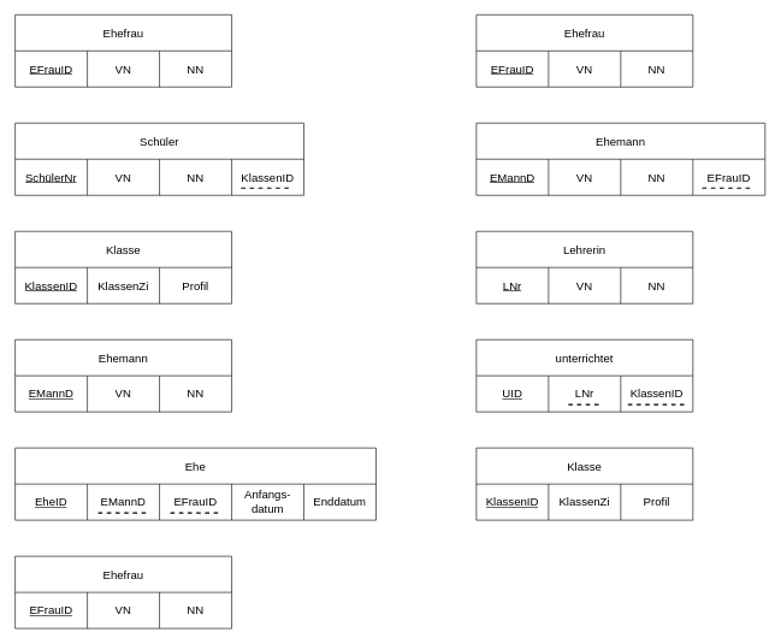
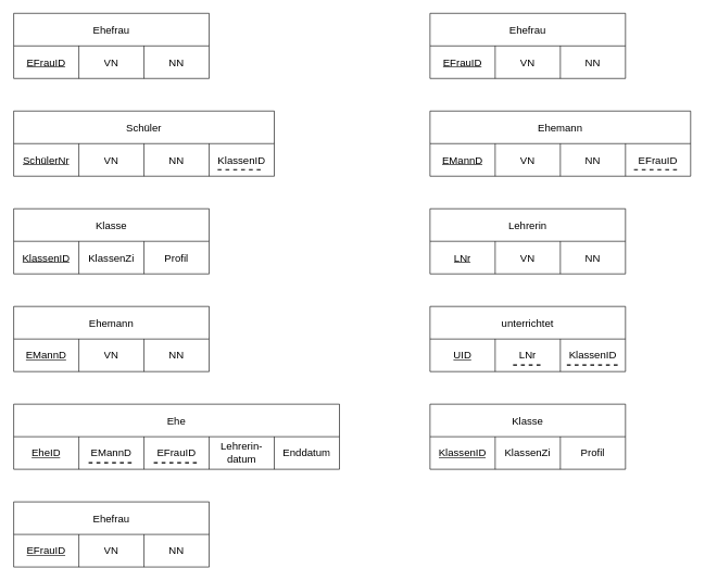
  <mxCell id="0" />
  <mxCell id="1" parent="0" />
  <mxCell id="2" value="Ehefrau" style="shape=table;startSize=50;container=1;collapsible=0;childLayout=tableLayout;strokeColor=default;fontSize=16;" vertex="1" parent="1"><mxGeometry width="300" height="100.0" as="geometry" x="20" y="20" /></mxCell>
  <mxCell id="3" value="" style="shape=tableRow;horizontal=0;startSize=0;swimlaneHead=0;swimlaneBody=0;strokeColor=inherit;top=0;left=0;bottom=0;right=0;collapsible=0;dropTarget=0;fillColor=none;points=[[0,0.5],[1,0.5]];portConstraint=eastwest;fontSize=16;" vertex="1" parent="2"><mxGeometry y="50" width="300" height="50" as="geometry" /></mxCell>
  <mxCell id="4" value="&lt;u&gt;EFrauID&lt;/u&gt;" style="shape=partialRectangle;html=1;whiteSpace=wrap;connectable=0;strokeColor=inherit;overflow=hidden;fillColor=none;top=0;left=0;bottom=0;right=0;pointerEvents=1;fontSize=16;" vertex="1" parent="3"><mxGeometry width="100" height="50" as="geometry"><mxRectangle width="100" height="50" as="alternateBounds" /></mxGeometry></mxCell>
  <mxCell id="5" value="VN" style="shape=partialRectangle;html=1;whiteSpace=wrap;connectable=0;strokeColor=inherit;overflow=hidden;fillColor=none;top=0;left=0;bottom=0;right=0;pointerEvents=1;fontSize=16;" vertex="1" parent="3"><mxGeometry x="100" width="100" height="50" as="geometry"><mxRectangle width="100" height="50" as="alternateBounds" /></mxGeometry></mxCell>
  <mxCell id="6" value="NN" style="shape=partialRectangle;html=1;whiteSpace=wrap;connectable=0;strokeColor=inherit;overflow=hidden;fillColor=none;top=0;left=0;bottom=0;right=0;pointerEvents=1;fontSize=16;" vertex="1" parent="3"><mxGeometry x="200" width="100" height="50" as="geometry"><mxRectangle width="100" height="50" as="alternateBounds" /></mxGeometry></mxCell>
  <mxCell id="7" value="" style="endArrow=none;dashed=1;html=1;rounded=0;strokeWidth=2;" edge="1" parent="1"><mxGeometry width="50" height="50" relative="1" as="geometry"><mxPoint x="235" y="710" as="sourcePoint" /><mxPoint x="305" y="710" as="targetPoint" /><Array as="points"><mxPoint x="265" y="710" /></Array></mxGeometry></mxCell>
  <mxCell id="8" value="" style="group" vertex="1" connectable="0" parent="1"><mxGeometry x="659" y="170" width="400" height="100.0" as="geometry" /></mxCell>
  <mxCell id="9" value="Ehemann" style="shape=table;startSize=50;container=1;collapsible=0;childLayout=tableLayout;strokeColor=default;fontSize=16;" vertex="1" parent="8"><mxGeometry width="400" height="100.0" as="geometry" /></mxCell>
  <mxCell id="10" value="" style="shape=tableRow;horizontal=0;startSize=0;swimlaneHead=0;swimlaneBody=0;strokeColor=inherit;top=0;left=0;bottom=0;right=0;collapsible=0;dropTarget=0;fillColor=none;points=[[0,0.5],[1,0.5]];portConstraint=eastwest;fontSize=16;" vertex="1" parent="9"><mxGeometry y="50" width="400" height="50" as="geometry" /></mxCell>
  <mxCell id="11" value="&lt;u&gt;EMannD&lt;/u&gt;" style="shape=partialRectangle;html=1;whiteSpace=wrap;connectable=0;strokeColor=inherit;overflow=hidden;fillColor=none;top=0;left=0;bottom=0;right=0;pointerEvents=1;fontSize=16;" vertex="1" parent="10"><mxGeometry width="100" height="50" as="geometry"><mxRectangle width="100" height="50" as="alternateBounds" /></mxGeometry></mxCell>
  <mxCell id="12" value="VN" style="shape=partialRectangle;html=1;whiteSpace=wrap;connectable=0;strokeColor=inherit;overflow=hidden;fillColor=none;top=0;left=0;bottom=0;right=0;pointerEvents=1;fontSize=16;" vertex="1" parent="10"><mxGeometry x="100" width="100" height="50" as="geometry"><mxRectangle width="100" height="50" as="alternateBounds" /></mxGeometry></mxCell>
  <mxCell id="13" value="NN" style="shape=partialRectangle;html=1;whiteSpace=wrap;connectable=0;strokeColor=inherit;overflow=hidden;fillColor=none;top=0;left=0;bottom=0;right=0;pointerEvents=1;fontSize=16;" vertex="1" parent="10"><mxGeometry x="200" width="100" height="50" as="geometry"><mxRectangle width="100" height="50" as="alternateBounds" /></mxGeometry></mxCell>
  <mxCell id="14" value="EFrauID" style="shape=partialRectangle;html=1;whiteSpace=wrap;connectable=0;strokeColor=inherit;overflow=hidden;fillColor=none;top=0;left=0;bottom=0;right=0;pointerEvents=1;fontSize=16;" vertex="1" parent="10"><mxGeometry x="300" width="100" height="50" as="geometry"><mxRectangle width="100" height="50" as="alternateBounds" /></mxGeometry></mxCell>
  <mxCell id="15" value="" style="endArrow=none;dashed=1;html=1;rounded=0;strokeWidth=2;" edge="1" parent="8"><mxGeometry width="50" height="50" relative="1" as="geometry"><mxPoint x="313" y="90" as="sourcePoint" /><mxPoint x="383" y="90" as="targetPoint" /></mxGeometry></mxCell>
  <mxCell id="16" value="Klasse" style="shape=table;startSize=50;container=1;collapsible=0;childLayout=tableLayout;strokeColor=default;fontSize=16;" vertex="1" parent="1"><mxGeometry y="320" width="300" height="100.0" as="geometry" x="20" /></mxCell>
  <mxCell id="17" value="" style="shape=tableRow;horizontal=0;startSize=0;swimlaneHead=0;swimlaneBody=0;strokeColor=inherit;top=0;left=0;bottom=0;right=0;collapsible=0;dropTarget=0;fillColor=none;points=[[0,0.5],[1,0.5]];portConstraint=eastwest;fontSize=16;" vertex="1" parent="16"><mxGeometry y="50" width="300" height="50" as="geometry" /></mxCell>
  <mxCell id="18" value="&lt;u&gt;KlassenID&lt;/u&gt;" style="shape=partialRectangle;html=1;whiteSpace=wrap;connectable=0;strokeColor=inherit;overflow=hidden;fillColor=none;top=0;left=0;bottom=0;right=0;pointerEvents=1;fontSize=16;" vertex="1" parent="17"><mxGeometry width="100" height="50" as="geometry"><mxRectangle width="100" height="50" as="alternateBounds" /></mxGeometry></mxCell>
  <mxCell id="19" value="KlassenZi" style="shape=partialRectangle;html=1;whiteSpace=wrap;connectable=0;strokeColor=inherit;overflow=hidden;fillColor=none;top=0;left=0;bottom=0;right=0;pointerEvents=1;fontSize=16;" vertex="1" parent="17"><mxGeometry x="100" width="100" height="50" as="geometry"><mxRectangle width="100" height="50" as="alternateBounds" /></mxGeometry></mxCell>
  <mxCell id="20" value="Profil" style="shape=partialRectangle;html=1;whiteSpace=wrap;connectable=0;strokeColor=inherit;overflow=hidden;fillColor=none;top=0;left=0;bottom=0;right=0;pointerEvents=1;fontSize=16;" vertex="1" parent="17"><mxGeometry x="200" width="100" height="50" as="geometry"><mxRectangle width="100" height="50" as="alternateBounds" /></mxGeometry></mxCell>
  <mxCell id="21" value="" style="group" vertex="1" connectable="0" parent="1"><mxGeometry y="170" width="400" height="100.0" as="geometry" x="20" /></mxCell>
  <mxCell id="22" value="Schüler" style="shape=table;startSize=50;container=1;collapsible=0;childLayout=tableLayout;strokeColor=default;fontSize=16;" vertex="1" parent="21"><mxGeometry width="400" height="100.0" as="geometry" /></mxCell>
  <mxCell id="23" value="" style="shape=tableRow;horizontal=0;startSize=0;swimlaneHead=0;swimlaneBody=0;strokeColor=inherit;top=0;left=0;bottom=0;right=0;collapsible=0;dropTarget=0;fillColor=none;points=[[0,0.5],[1,0.5]];portConstraint=eastwest;fontSize=16;" vertex="1" parent="22"><mxGeometry y="50" width="400" height="50" as="geometry" /></mxCell>
  <mxCell id="24" value="&lt;u&gt;SchülerNr&lt;/u&gt;" style="shape=partialRectangle;html=1;whiteSpace=wrap;connectable=0;strokeColor=inherit;overflow=hidden;fillColor=none;top=0;left=0;bottom=0;right=0;pointerEvents=1;fontSize=16;" vertex="1" parent="23"><mxGeometry width="100" height="50" as="geometry"><mxRectangle width="100" height="50" as="alternateBounds" /></mxGeometry></mxCell>
  <mxCell id="25" value="VN" style="shape=partialRectangle;html=1;whiteSpace=wrap;connectable=0;strokeColor=inherit;overflow=hidden;fillColor=none;top=0;left=0;bottom=0;right=0;pointerEvents=1;fontSize=16;" vertex="1" parent="23"><mxGeometry x="100" width="100" height="50" as="geometry"><mxRectangle width="100" height="50" as="alternateBounds" /></mxGeometry></mxCell>
  <mxCell id="26" value="NN" style="shape=partialRectangle;html=1;whiteSpace=wrap;connectable=0;strokeColor=inherit;overflow=hidden;fillColor=none;top=0;left=0;bottom=0;right=0;pointerEvents=1;fontSize=16;" vertex="1" parent="23"><mxGeometry x="200" width="100" height="50" as="geometry"><mxRectangle width="100" height="50" as="alternateBounds" /></mxGeometry></mxCell>
  <mxCell id="27" value="KlassenID" style="shape=partialRectangle;html=1;whiteSpace=wrap;connectable=0;strokeColor=inherit;overflow=hidden;fillColor=none;top=0;left=0;bottom=0;right=0;pointerEvents=1;fontSize=16;" vertex="1" parent="23"><mxGeometry x="300" width="100" height="50" as="geometry"><mxRectangle width="100" height="50" as="alternateBounds" /></mxGeometry></mxCell>
  <mxCell id="28" value="" style="endArrow=none;dashed=1;html=1;rounded=0;strokeWidth=2;" edge="1" parent="21"><mxGeometry width="50" height="50" relative="1" as="geometry"><mxPoint x="313" y="90" as="sourcePoint" /><mxPoint x="383" y="90" as="targetPoint" /></mxGeometry></mxCell>
  <mxCell id="29" value="Lehrerin" style="shape=table;startSize=50;container=1;collapsible=0;childLayout=tableLayout;strokeColor=default;fontSize=16;" vertex="1" parent="1"><mxGeometry x="659" y="320" width="300" height="100.0" as="geometry" /></mxCell>
  <mxCell id="30" value="" style="shape=tableRow;horizontal=0;startSize=0;swimlaneHead=0;swimlaneBody=0;strokeColor=inherit;top=0;left=0;bottom=0;right=0;collapsible=0;dropTarget=0;fillColor=none;points=[[0,0.5],[1,0.5]];portConstraint=eastwest;fontSize=16;" vertex="1" parent="29"><mxGeometry y="50" width="300" height="50" as="geometry" /></mxCell>
  <mxCell id="31" value="&lt;u&gt;LNr&lt;/u&gt;" style="shape=partialRectangle;html=1;whiteSpace=wrap;connectable=0;strokeColor=inherit;overflow=hidden;fillColor=none;top=0;left=0;bottom=0;right=0;pointerEvents=1;fontSize=16;" vertex="1" parent="30"><mxGeometry width="100" height="50" as="geometry"><mxRectangle width="100" height="50" as="alternateBounds" /></mxGeometry></mxCell>
  <mxCell id="32" value="VN" style="shape=partialRectangle;html=1;whiteSpace=wrap;connectable=0;strokeColor=inherit;overflow=hidden;fillColor=none;top=0;left=0;bottom=0;right=0;pointerEvents=1;fontSize=16;" vertex="1" parent="30"><mxGeometry x="100" width="100" height="50" as="geometry"><mxRectangle width="100" height="50" as="alternateBounds" /></mxGeometry></mxCell>
  <mxCell id="33" value="NN" style="shape=partialRectangle;html=1;whiteSpace=wrap;connectable=0;strokeColor=inherit;overflow=hidden;fillColor=none;top=0;left=0;bottom=0;right=0;pointerEvents=1;fontSize=16;" vertex="1" parent="30"><mxGeometry x="200" width="100" height="50" as="geometry"><mxRectangle width="100" height="50" as="alternateBounds" /></mxGeometry></mxCell>
  <mxCell id="34" value="Ehemann" style="shape=table;startSize=50;container=1;collapsible=0;childLayout=tableLayout;strokeColor=default;fontSize=16;" vertex="1" parent="1"><mxGeometry y="470" width="300" height="100.0" as="geometry" x="20" /></mxCell>
  <mxCell id="35" value="" style="shape=tableRow;horizontal=0;startSize=0;swimlaneHead=0;swimlaneBody=0;strokeColor=inherit;top=0;left=0;bottom=0;right=0;collapsible=0;dropTarget=0;fillColor=none;points=[[0,0.5],[1,0.5]];portConstraint=eastwest;fontSize=16;" vertex="1" parent="34"><mxGeometry y="50" width="300" height="50" as="geometry" /></mxCell>
  <mxCell id="36" value="&lt;u&gt;EMannD&lt;/u&gt;" style="shape=partialRectangle;html=1;whiteSpace=wrap;connectable=0;strokeColor=inherit;overflow=hidden;fillColor=none;top=0;left=0;bottom=0;right=0;pointerEvents=1;fontSize=16;" vertex="1" parent="35"><mxGeometry width="100" height="50" as="geometry"><mxRectangle width="100" height="50" as="alternateBounds" /></mxGeometry></mxCell>
  <mxCell id="37" value="VN" style="shape=partialRectangle;html=1;whiteSpace=wrap;connectable=0;strokeColor=inherit;overflow=hidden;fillColor=none;top=0;left=0;bottom=0;right=0;pointerEvents=1;fontSize=16;" vertex="1" parent="35"><mxGeometry x="100" width="100" height="50" as="geometry"><mxRectangle width="100" height="50" as="alternateBounds" /></mxGeometry></mxCell>
  <mxCell id="38" value="NN" style="shape=partialRectangle;html=1;whiteSpace=wrap;connectable=0;strokeColor=inherit;overflow=hidden;fillColor=none;top=0;left=0;bottom=0;right=0;pointerEvents=1;fontSize=16;" vertex="1" parent="35"><mxGeometry x="200" width="100" height="50" as="geometry"><mxRectangle width="100" height="50" as="alternateBounds" /></mxGeometry></mxCell>
  <mxCell id="39" value="unterrichtet" style="shape=table;startSize=50;container=1;collapsible=0;childLayout=tableLayout;strokeColor=default;fontSize=16;" vertex="1" parent="1"><mxGeometry x="659" y="470" width="300" height="100.0" as="geometry" /></mxCell>
  <mxCell id="40" value="" style="shape=tableRow;horizontal=0;startSize=0;swimlaneHead=0;swimlaneBody=0;strokeColor=inherit;top=0;left=0;bottom=0;right=0;collapsible=0;dropTarget=0;fillColor=none;points=[[0,0.5],[1,0.5]];portConstraint=eastwest;fontSize=16;" vertex="1" parent="39"><mxGeometry y="50" width="300" height="50" as="geometry" /></mxCell>
  <mxCell id="41" value="&lt;u&gt;UID&lt;/u&gt;" style="shape=partialRectangle;html=1;whiteSpace=wrap;connectable=0;strokeColor=inherit;overflow=hidden;fillColor=none;top=0;left=0;bottom=0;right=0;pointerEvents=1;fontSize=16;" vertex="1" parent="40"><mxGeometry width="100" height="50" as="geometry"><mxRectangle width="100" height="50" as="alternateBounds" /></mxGeometry></mxCell>
  <mxCell id="42" value="LNr" style="shape=partialRectangle;html=1;whiteSpace=wrap;connectable=0;strokeColor=inherit;overflow=hidden;fillColor=none;top=0;left=0;bottom=0;right=0;pointerEvents=1;fontSize=16;" vertex="1" parent="40"><mxGeometry x="100" width="100" height="50" as="geometry"><mxRectangle width="100" height="50" as="alternateBounds" /></mxGeometry></mxCell>
  <mxCell id="43" value="KlassenID" style="shape=partialRectangle;html=1;whiteSpace=wrap;connectable=0;strokeColor=inherit;overflow=hidden;fillColor=none;top=0;left=0;bottom=0;right=0;pointerEvents=1;fontSize=16;" vertex="1" parent="40"><mxGeometry x="200" width="100" height="50" as="geometry"><mxRectangle width="100" height="50" as="alternateBounds" /></mxGeometry></mxCell>
  <mxCell id="44" value="Ehefrau" style="shape=table;startSize=50;container=1;collapsible=0;childLayout=tableLayout;strokeColor=default;fontSize=16;" vertex="1" parent="1"><mxGeometry x="659" width="300" height="100.0" as="geometry" y="20" /></mxCell>
  <mxCell id="45" value="" style="shape=tableRow;horizontal=0;startSize=0;swimlaneHead=0;swimlaneBody=0;strokeColor=inherit;top=0;left=0;bottom=0;right=0;collapsible=0;dropTarget=0;fillColor=none;points=[[0,0.5],[1,0.5]];portConstraint=eastwest;fontSize=16;" vertex="1" parent="44"><mxGeometry y="50" width="300" height="50" as="geometry" /></mxCell>
  <mxCell id="46" value="&lt;u&gt;EFrauID&lt;/u&gt;" style="shape=partialRectangle;html=1;whiteSpace=wrap;connectable=0;strokeColor=inherit;overflow=hidden;fillColor=none;top=0;left=0;bottom=0;right=0;pointerEvents=1;fontSize=16;" vertex="1" parent="45"><mxGeometry width="100" height="50" as="geometry"><mxRectangle width="100" height="50" as="alternateBounds" /></mxGeometry></mxCell>
  <mxCell id="47" value="VN" style="shape=partialRectangle;html=1;whiteSpace=wrap;connectable=0;strokeColor=inherit;overflow=hidden;fillColor=none;top=0;left=0;bottom=0;right=0;pointerEvents=1;fontSize=16;" vertex="1" parent="45"><mxGeometry x="100" width="100" height="50" as="geometry"><mxRectangle width="100" height="50" as="alternateBounds" /></mxGeometry></mxCell>
  <mxCell id="48" value="NN" style="shape=partialRectangle;html=1;whiteSpace=wrap;connectable=0;strokeColor=inherit;overflow=hidden;fillColor=none;top=0;left=0;bottom=0;right=0;pointerEvents=1;fontSize=16;" vertex="1" parent="45"><mxGeometry x="200" width="100" height="50" as="geometry"><mxRectangle width="100" height="50" as="alternateBounds" /></mxGeometry></mxCell>
  <mxCell id="49" value="Klasse" style="shape=table;startSize=50;container=1;collapsible=0;childLayout=tableLayout;strokeColor=default;fontSize=16;" vertex="1" parent="1"><mxGeometry x="659" y="620" width="300" height="100.0" as="geometry" /></mxCell>
  <mxCell id="50" value="" style="shape=tableRow;horizontal=0;startSize=0;swimlaneHead=0;swimlaneBody=0;strokeColor=inherit;top=0;left=0;bottom=0;right=0;collapsible=0;dropTarget=0;fillColor=none;points=[[0,0.5],[1,0.5]];portConstraint=eastwest;fontSize=16;" vertex="1" parent="49"><mxGeometry y="50" width="300" height="50" as="geometry" /></mxCell>
  <mxCell id="51" value="&lt;u&gt;KlassenID&lt;/u&gt;" style="shape=partialRectangle;html=1;whiteSpace=wrap;connectable=0;strokeColor=inherit;overflow=hidden;fillColor=none;top=0;left=0;bottom=0;right=0;pointerEvents=1;fontSize=16;" vertex="1" parent="50"><mxGeometry width="100" height="50" as="geometry"><mxRectangle width="100" height="50" as="alternateBounds" /></mxGeometry></mxCell>
  <mxCell id="52" value="KlassenZi" style="shape=partialRectangle;html=1;whiteSpace=wrap;connectable=0;strokeColor=inherit;overflow=hidden;fillColor=none;top=0;left=0;bottom=0;right=0;pointerEvents=1;fontSize=16;" vertex="1" parent="50"><mxGeometry x="100" width="100" height="50" as="geometry"><mxRectangle width="100" height="50" as="alternateBounds" /></mxGeometry></mxCell>
  <mxCell id="53" value="Profil" style="shape=partialRectangle;html=1;whiteSpace=wrap;connectable=0;strokeColor=inherit;overflow=hidden;fillColor=none;top=0;left=0;bottom=0;right=0;pointerEvents=1;fontSize=16;" vertex="1" parent="50"><mxGeometry x="200" width="100" height="50" as="geometry"><mxRectangle width="100" height="50" as="alternateBounds" /></mxGeometry></mxCell>
  <mxCell id="54" value="" style="endArrow=none;dashed=1;html=1;rounded=0;strokeWidth=2;" edge="1" parent="1"><mxGeometry width="50" height="50" relative="1" as="geometry"><mxPoint x="869" y="560" as="sourcePoint" /><mxPoint x="949" y="560" as="targetPoint" /></mxGeometry></mxCell>
  <mxCell id="55" value="" style="endArrow=none;dashed=1;html=1;rounded=0;strokeWidth=2;" edge="1" parent="1"><mxGeometry width="50" height="50" relative="1" as="geometry"><mxPoint x="786.5" y="560" as="sourcePoint" /><mxPoint x="831.5" y="560" as="targetPoint" /></mxGeometry></mxCell>
  <mxCell id="56" value="Ehefrau" style="shape=table;startSize=50;container=1;collapsible=0;childLayout=tableLayout;strokeColor=default;fontSize=16;" vertex="1" parent="1"><mxGeometry y="770" width="300" height="100.0" as="geometry" x="20" /></mxCell>
  <mxCell id="57" value="" style="shape=tableRow;horizontal=0;startSize=0;swimlaneHead=0;swimlaneBody=0;strokeColor=inherit;top=0;left=0;bottom=0;right=0;collapsible=0;dropTarget=0;fillColor=none;points=[[0,0.5],[1,0.5]];portConstraint=eastwest;fontSize=16;" vertex="1" parent="56"><mxGeometry y="50" width="300" height="50" as="geometry" /></mxCell>
  <mxCell id="58" value="&lt;u&gt;EFrauID&lt;/u&gt;" style="shape=partialRectangle;html=1;whiteSpace=wrap;connectable=0;strokeColor=inherit;overflow=hidden;fillColor=none;top=0;left=0;bottom=0;right=0;pointerEvents=1;fontSize=16;" vertex="1" parent="57"><mxGeometry width="100" height="50" as="geometry"><mxRectangle width="100" height="50" as="alternateBounds" /></mxGeometry></mxCell>
  <mxCell id="59" value="VN" style="shape=partialRectangle;html=1;whiteSpace=wrap;connectable=0;strokeColor=inherit;overflow=hidden;fillColor=none;top=0;left=0;bottom=0;right=0;pointerEvents=1;fontSize=16;" vertex="1" parent="57"><mxGeometry x="100" width="100" height="50" as="geometry"><mxRectangle width="100" height="50" as="alternateBounds" /></mxGeometry></mxCell>
  <mxCell id="60" value="NN" style="shape=partialRectangle;html=1;whiteSpace=wrap;connectable=0;strokeColor=inherit;overflow=hidden;fillColor=none;top=0;left=0;bottom=0;right=0;pointerEvents=1;fontSize=16;" vertex="1" parent="57"><mxGeometry x="200" width="100" height="50" as="geometry"><mxRectangle width="100" height="50" as="alternateBounds" /></mxGeometry></mxCell>
  <mxCell id="61" value="Ehe" style="shape=table;startSize=50;container=1;collapsible=0;childLayout=tableLayout;strokeColor=default;fontSize=16;" vertex="1" parent="1"><mxGeometry y="620" width="500" height="100.0" as="geometry" x="20" /></mxCell>
  <mxCell id="62" value="" style="shape=tableRow;horizontal=0;startSize=0;swimlaneHead=0;swimlaneBody=0;strokeColor=inherit;top=0;left=0;bottom=0;right=0;collapsible=0;dropTarget=0;fillColor=none;points=[[0,0.5],[1,0.5]];portConstraint=eastwest;fontSize=16;" vertex="1" parent="61"><mxGeometry y="50" width="500" height="50" as="geometry" /></mxCell>
  <mxCell id="63" value="&lt;u&gt;EheID&lt;/u&gt;" style="shape=partialRectangle;html=1;whiteSpace=wrap;connectable=0;strokeColor=inherit;overflow=hidden;fillColor=none;top=0;left=0;bottom=0;right=0;pointerEvents=1;fontSize=16;" vertex="1" parent="62"><mxGeometry width="100" height="50" as="geometry"><mxRectangle width="100" height="50" as="alternateBounds" /></mxGeometry></mxCell>
  <mxCell id="64" value="EMannD" style="shape=partialRectangle;html=1;whiteSpace=wrap;connectable=0;strokeColor=inherit;overflow=hidden;fillColor=none;top=0;left=0;bottom=0;right=0;pointerEvents=1;fontSize=16;" vertex="1" parent="62"><mxGeometry x="100" width="100" height="50" as="geometry"><mxRectangle width="100" height="50" as="alternateBounds" /></mxGeometry></mxCell>
  <mxCell id="65" value="EFrauID" style="shape=partialRectangle;html=1;whiteSpace=wrap;connectable=0;strokeColor=inherit;overflow=hidden;fillColor=none;top=0;left=0;bottom=0;right=0;pointerEvents=1;fontSize=16;" vertex="1" parent="62"><mxGeometry x="200" width="100" height="50" as="geometry"><mxRectangle width="100" height="50" as="alternateBounds" /></mxGeometry></mxCell>
- <mxCell id="66" value="Anfangs-datum" style="shape=partialRectangle;html=1;whiteSpace=wrap;connectable=0;strokeColor=inherit;overflow=hidden;fillColor=none;top=0;left=0;bottom=0;right=0;pointerEvents=1;fontSize=16;" vertex="1" parent="62"><mxGeometry x="300" width="100" height="50" as="geometry"><mxRectangle width="100" height="50" as="alternateBounds" /></mxGeometry></mxCell>
+ <mxCell id="66" value="Lehrerin-datum" style="shape=partialRectangle;html=1;whiteSpace=wrap;connectable=0;strokeColor=inherit;overflow=hidden;fillColor=none;top=0;left=0;bottom=0;right=0;pointerEvents=1;fontSize=16;" vertex="1" parent="62"><mxGeometry x="300" width="100" height="50" as="geometry"><mxRectangle width="100" height="50" as="alternateBounds" /></mxGeometry></mxCell>
  <mxCell id="67" value="Enddatum" style="shape=partialRectangle;html=1;whiteSpace=wrap;connectable=0;strokeColor=inherit;overflow=hidden;fillColor=none;top=0;left=0;bottom=0;right=0;pointerEvents=1;fontSize=16;" vertex="1" parent="62"><mxGeometry x="400" width="100" height="50" as="geometry"><mxRectangle width="100" height="50" as="alternateBounds" /></mxGeometry></mxCell>
  <mxCell id="68" value="" style="endArrow=none;dashed=1;html=1;rounded=0;strokeWidth=2;" edge="1" parent="1"><mxGeometry width="50" height="50" relative="1" as="geometry"><mxPoint x="135" y="710" as="sourcePoint" /><mxPoint x="205" y="710" as="targetPoint" /></mxGeometry></mxCell>
